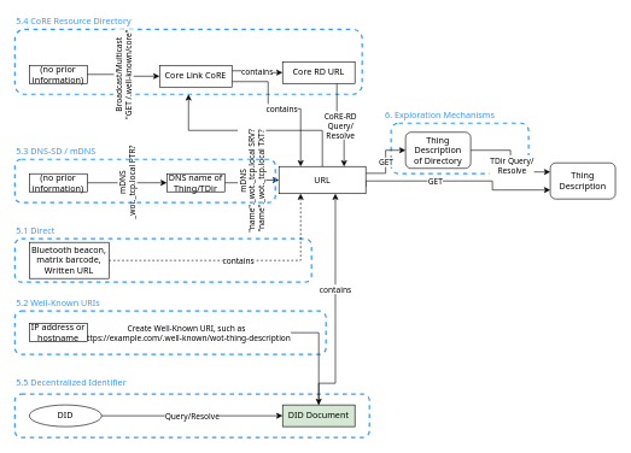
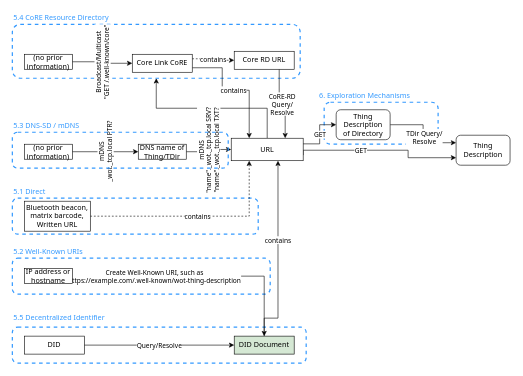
  <mxCell id="0" />
  <mxCell id="1" parent="0" />
  <mxCell id="2" value="" style="rounded=1;whiteSpace=wrap;html=1;fillColor=none;strokeWidth=2;dashed=1;strokeColor=#3399FF;fontFamily=Noto Sans;fontSource=https%3A%2F%2Ffonts.googleapis.com%2Fcss%3Ffamily%3DNoto%2BSans;" parent="1" vertex="1"><mxGeometry y="545" width="490" height="60" as="geometry" x="20" /></mxCell>
  <mxCell id="3" value="" style="rounded=1;whiteSpace=wrap;html=1;fillColor=none;strokeWidth=2;dashed=1;strokeColor=#3399FF;fontFamily=Noto Sans;fontSource=https%3A%2F%2Ffonts.googleapis.com%2Fcss%3Ffamily%3DNoto%2BSans;" parent="1" vertex="1"><mxGeometry y="330" width="410" height="60" as="geometry" x="20" /></mxCell>
  <mxCell id="4" value="" style="rounded=1;whiteSpace=wrap;html=1;fillColor=none;strokeWidth=2;dashed=1;strokeColor=#3399FF;fontFamily=Noto Sans;fontSource=https%3A%2F%2Ffonts.googleapis.com%2Fcss%3Ffamily%3DNoto%2BSans;" parent="1" vertex="1"><mxGeometry y="40" width="480" height="90" as="geometry" x="20" /></mxCell>
  <mxCell id="5" value="" style="rounded=1;whiteSpace=wrap;html=1;fillColor=none;strokeWidth=2;dashed=1;strokeColor=#3399FF;fontFamily=Noto Sans;fontSource=https%3A%2F%2Ffonts.googleapis.com%2Fcss%3Ffamily%3DNoto%2BSans;" parent="1" vertex="1"><mxGeometry x="540" y="170" width="190" height="70" as="geometry" /></mxCell>
  <mxCell id="6" value="CoRE-RD&lt;br&gt;&lt;div&gt;Query/&lt;/div&gt;&lt;div&gt;Resolve&lt;br&gt;&lt;/div&gt;" style="edgeStyle=orthogonalEdgeStyle;rounded=0;orthogonalLoop=1;jettySize=auto;html=1;exitX=0.75;exitY=0;exitDx=0;exitDy=0;entryX=0.75;entryY=1;entryDx=0;entryDy=0;startArrow=classic;startFill=1;endArrow=none;endFill=0;fontFamily=Noto Sans;fontSource=https%3A%2F%2Ffonts.googleapis.com%2Fcss%3Ffamily%3DNoto%2BSans;" parent="1" source="12" target="23" edge="1"><mxGeometry relative="1" as="geometry"><mxPoint x="769.04" y="90.99" as="targetPoint" /></mxGeometry></mxCell>
  <mxCell id="7" value="&lt;div&gt;Thing&lt;/div&gt;&lt;div&gt;Description&lt;br&gt;&lt;/div&gt;" style="rounded=1;whiteSpace=wrap;html=1;fontFamily=Noto Sans;fontSource=https%3A%2F%2Ffonts.googleapis.com%2Fcss%3Ffamily%3DNoto%2BSans;" parent="1" vertex="1"><mxGeometry x="760" y="225" width="90" height="50" as="geometry" /></mxCell>
  <mxCell id="8" style="edgeStyle=orthogonalEdgeStyle;rounded=0;orthogonalLoop=1;jettySize=auto;html=1;entryX=0;entryY=0.25;entryDx=0;entryDy=0;exitX=1;exitY=0.5;exitDx=0;exitDy=0;fontFamily=Noto Sans;fontSource=https%3A%2F%2Ffonts.googleapis.com%2Fcss%3Ffamily%3DNoto%2BSans;" parent="1" source="28" target="7" edge="1"><mxGeometry relative="1" as="geometry"><mxPoint x="680" y="127.5" as="sourcePoint" /><mxPoint x="730" y="227.5" as="targetPoint" /></mxGeometry></mxCell>
  <mxCell id="9" value="&lt;div&gt;TDir Query/&lt;/div&gt;&lt;div&gt;Resolve&lt;br&gt;&lt;/div&gt;" style="edgeLabel;html=1;align=center;verticalAlign=middle;resizable=0;points=[];fontFamily=Noto Sans;fontSource=https%3A%2F%2Ffonts.googleapis.com%2Fcss%3Ffamily%3DNoto%2BSans;" parent="8" vertex="1" connectable="0"><mxGeometry x="0.067" y="1" relative="1" as="geometry"><mxPoint as="offset" /></mxGeometry></mxCell>
  <mxCell id="10" value="&lt;div&gt;GET&lt;/div&gt;" style="edgeStyle=orthogonalEdgeStyle;rounded=0;orthogonalLoop=1;jettySize=auto;html=1;exitX=1;exitY=0.75;exitDx=0;exitDy=0;fontFamily=Noto Sans;fontSource=https%3A%2F%2Ffonts.googleapis.com%2Fcss%3Ffamily%3DNoto%2BSans;entryX=0;entryY=0.75;entryDx=0;entryDy=0;" parent="1" source="12" target="7" edge="1"><mxGeometry x="-0.245" relative="1" as="geometry"><mxPoint x="750" y="300" as="targetPoint" /><Array as="points"><mxPoint x="505" y="250" /><mxPoint x="680" y="250" /><mxPoint x="680" y="262" /></Array><mxPoint as="offset" /></mxGeometry></mxCell>
  <mxCell id="11" value="" style="edgeStyle=orthogonalEdgeStyle;rounded=0;orthogonalLoop=1;jettySize=auto;html=1;" parent="1" source="12" target="4" edge="1"><mxGeometry relative="1" as="geometry" /></mxCell>
  <mxCell id="12" value="URL" style="rounded=0;whiteSpace=wrap;html=1;fontFamily=Noto Sans;fontSource=https%3A%2F%2Ffonts.googleapis.com%2Fcss%3Ffamily%3DNoto%2BSans;points=[[0,0,0,0,0],[0,0.27,0,0,0],[0,0.5,0,0,0],[0,0.73,0,0,0],[0,1,0,0,0],[0.22,1,0,0,0],[0.25,0,0,0,0],[0.43,1,0,0,0],[0.5,0,0,0,0],[0.65,1,0,0,0],[0.75,0,0,0,0],[0.83,1,0,0,0],[1,0,0,0,0],[1,0.27,0,0,0],[1,0.5,0,0,0],[1,0.77,0,0,0],[1,1,0,0,0]];" parent="1" vertex="1"><mxGeometry x="385" y="230" width="120" height="37.5" as="geometry" /></mxCell>
  <mxCell id="13" value="Query/Resolve" style="edgeStyle=orthogonalEdgeStyle;rounded=0;orthogonalLoop=1;jettySize=auto;html=1;exitX=1;exitY=0.5;exitDx=0;exitDy=0;entryX=0;entryY=0.5;entryDx=0;entryDy=0;fontFamily=Noto Sans;fontSource=https%3A%2F%2Ffonts.googleapis.com%2Fcss%3Ffamily%3DNoto%2BSans;" parent="1" source="14" target="16" edge="1"><mxGeometry relative="1" as="geometry" /></mxCell>
- <mxCell id="14" value="DID" style="ellipse;whiteSpace=wrap;html=1;fontFamily=Noto Sans;fontSource=https%3A%2F%2Ffonts.googleapis.com%2Fcss%3Ffamily%3DNoto%2BSans;" parent="1" vertex="1"><mxGeometry x="40" y="560" width="100" height="30" as="geometry" /></mxCell>
+ <mxCell id="14" value="DID" style="rounded=0;whiteSpace=wrap;html=1;fontFamily=Noto Sans;fontSource=https%3A%2F%2Ffonts.googleapis.com%2Fcss%3Ffamily%3DNoto%2BSans;" parent="1" vertex="1"><mxGeometry x="40" y="560" width="100" height="30" as="geometry" /></mxCell>
  <mxCell id="15" value="contains" style="edgeStyle=orthogonalEdgeStyle;rounded=0;orthogonalLoop=1;jettySize=auto;html=1;exitX=0.5;exitY=0;exitDx=0;exitDy=0;fontFamily=Noto Sans;fontSource=https%3A%2F%2Ffonts.googleapis.com%2Fcss%3Ffamily%3DNoto%2BSans;entryX=0.65;entryY=1;entryDx=0;entryDy=0;entryPerimeter=0;" parent="1" source="16" target="12" edge="1"><mxGeometry x="0.16" relative="1" as="geometry"><mxPoint x="590" y="470" as="sourcePoint" /><mxPoint x="490" y="300" as="targetPoint" /><Array as="points"><mxPoint x="440" y="530" /><mxPoint x="463" y="530" /></Array><mxPoint as="offset" /></mxGeometry></mxCell>
  <mxCell id="16" value="DID Document" style="rounded=0;whiteSpace=wrap;html=1;fontFamily=Noto Sans;fontSource=https%3A%2F%2Ffonts.googleapis.com%2Fcss%3Ffamily%3DNoto%2BSans;fillColor=#d5e8d4;" parent="1" vertex="1"><mxGeometry x="390" y="560" width="100" height="30" as="geometry" /></mxCell>
  <mxCell id="17" value="contains" style="edgeStyle=orthogonalEdgeStyle;rounded=0;orthogonalLoop=1;jettySize=auto;html=1;exitX=1;exitY=0.75;exitDx=0;exitDy=0;fontFamily=Noto Sans;fontSource=https%3A%2F%2Ffonts.googleapis.com%2Fcss%3Ffamily%3DNoto%2BSans;" parent="1" source="19" target="12" edge="1"><mxGeometry relative="1" as="geometry"><mxPoint x="430" y="210" as="targetPoint" /><Array as="points"><mxPoint x="370" y="113" /><mxPoint x="370" y="150" /><mxPoint x="415" y="150" /></Array></mxGeometry></mxCell>
- <mxCell id="18" value="contains" style="edgeStyle=orthogonalEdgeStyle;rounded=0;orthogonalLoop=1;jettySize=auto;html=1;exitX=1;exitY=0.25;exitDx=0;exitDy=0;entryX=0;entryY=0.5;entryDx=0;entryDy=0;fontFamily=Noto Sans;fontSource=https%3A%2F%2Ffonts.googleapis.com%2Fcss%3Ffamily%3DNoto%2BSans;" parent="1" source="19" target="23" edge="1"><mxGeometry relative="1" as="geometry"><mxPoint x="580" y="105" as="targetPoint" /></mxGeometry></mxCell>
+ <mxCell id="18" value="contains" style="edgeStyle=orthogonalEdgeStyle;rounded=0;orthogonalLoop=1;jettySize=auto;html=1;exitX=1;exitY=0.25;exitDx=0;exitDy=0;entryX=0;entryY=0.5;entryDx=0;entryDy=0;fontFamily=Noto Sans;fontSource=https%3A%2F%2Ffonts.googleapis.com%2Fcss%3Ffamily%3DNoto%2BSans;dashed=1;" parent="1" source="19" target="23" edge="1"><mxGeometry relative="1" as="geometry"><mxPoint x="580" y="105" as="targetPoint" /></mxGeometry></mxCell>
  <mxCell id="19" value="Core Link CoRE" style="rounded=0;whiteSpace=wrap;html=1;fontFamily=Noto Sans;fontSource=https%3A%2F%2Ffonts.googleapis.com%2Fcss%3Ffamily%3DNoto%2BSans;" parent="1" vertex="1"><mxGeometry x="220" y="90" width="100" height="30" as="geometry" /></mxCell>
  <mxCell id="20" value="&lt;div&gt;Broadcast/Multicast &lt;br&gt;&lt;/div&gt;&lt;div&gt;&quot;GET /.well-known/core&quot;&lt;br&gt;&lt;/div&gt;" style="edgeStyle=orthogonalEdgeStyle;rounded=0;orthogonalLoop=1;jettySize=auto;html=1;exitX=1;exitY=0.5;exitDx=0;exitDy=0;entryX=0;entryY=0.5;entryDx=0;entryDy=0;startArrow=none;startFill=0;endArrow=classic;endFill=1;horizontal=0;fontFamily=Noto Sans;fontSource=https%3A%2F%2Ffonts.googleapis.com%2Fcss%3Ffamily%3DNoto%2BSans;" parent="1" source="22" target="19" edge="1"><mxGeometry relative="1" as="geometry" /></mxCell>
  <mxCell id="21" value="&lt;div&gt;mDNS&lt;/div&gt;&lt;div&gt;_wot._tcp.local PTR?&lt;br&gt;&lt;/div&gt;" style="edgeStyle=orthogonalEdgeStyle;rounded=0;orthogonalLoop=1;jettySize=auto;html=1;entryX=0;entryY=0.5;entryDx=0;entryDy=0;exitX=1;exitY=0.5;exitDx=0;exitDy=0;horizontal=0;fontFamily=Noto Sans;fontSource=https%3A%2F%2Ffonts.googleapis.com%2Fcss%3Ffamily%3DNoto%2BSans;" parent="1" source="30" target="25" edge="1"><mxGeometry relative="1" as="geometry"><mxPoint x="160" y="100" as="sourcePoint" /></mxGeometry></mxCell>
  <mxCell id="22" value="&lt;div&gt;(no prior&lt;/div&gt;&lt;div&gt;information)&lt;br&gt;&lt;/div&gt;" style="rounded=0;whiteSpace=wrap;html=1;fontFamily=Noto Sans;fontSource=https%3A%2F%2Ffonts.googleapis.com%2Fcss%3Ffamily%3DNoto%2BSans;" parent="1" vertex="1"><mxGeometry x="40" y="90" width="80" height="25" as="geometry" /></mxCell>
  <mxCell id="23" value="Core RD URL" style="rounded=0;whiteSpace=wrap;html=1;fontFamily=Noto Sans;fontSource=https%3A%2F%2Ffonts.googleapis.com%2Fcss%3Ffamily%3DNoto%2BSans;" parent="1" vertex="1"><mxGeometry x="390" y="85" width="100" height="30" as="geometry" /></mxCell>
  <mxCell id="24" value="&lt;div&gt;mDNS&lt;/div&gt;&lt;div&gt;&quot;name&quot;._wot._tcp.local SRV?&lt;/div&gt;&lt;div&gt;&quot;name&quot;._wot._tcp.local TXT?&lt;br&gt;&lt;/div&gt;" style="edgeStyle=orthogonalEdgeStyle;rounded=0;orthogonalLoop=1;jettySize=auto;html=1;exitX=1;exitY=0.5;exitDx=0;exitDy=0;entryX=0;entryY=0.5;entryDx=0;entryDy=0;horizontal=0;fontFamily=Noto Sans;fontSource=https%3A%2F%2Ffonts.googleapis.com%2Fcss%3Ffamily%3DNoto%2BSans;" parent="1" source="25" target="12" edge="1"><mxGeometry relative="1" as="geometry"><mxPoint x="160" y="187.5" as="targetPoint" /></mxGeometry></mxCell>
  <mxCell id="25" value="DNS name of Thing/TDir" style="rounded=0;whiteSpace=wrap;html=1;fontFamily=Noto Sans;fontSource=https%3A%2F%2Ffonts.googleapis.com%2Fcss%3Ffamily%3DNoto%2BSans;" parent="1" vertex="1"><mxGeometry x="230" y="240" width="80" height="25" as="geometry" /></mxCell>
  <mxCell id="26" value="contains" style="edgeStyle=orthogonalEdgeStyle;rounded=0;orthogonalLoop=1;jettySize=auto;html=1;exitX=1;exitY=0.5;exitDx=0;exitDy=0;entryX=0.25;entryY=1;entryDx=0;entryDy=0;fontFamily=Noto Sans;fontSource=https%3A%2F%2Ffonts.googleapis.com%2Fcss%3Ffamily%3DNoto%2BSans;dashed=1;" parent="1" source="27" target="12" edge="1"><mxGeometry relative="1" as="geometry"><mxPoint x="400" y="280" as="targetPoint" /></mxGeometry></mxCell>
  <mxCell id="27" value="&lt;div&gt;Bluetooth beacon,&lt;/div&gt;&lt;div&gt;matrix barcode,&lt;/div&gt;&lt;div&gt;Written URL&lt;/div&gt;" style="rounded=0;whiteSpace=wrap;html=1;fontFamily=Noto Sans;fontSource=https%3A%2F%2Ffonts.googleapis.com%2Fcss%3Ffamily%3DNoto%2BSans;" parent="1" vertex="1"><mxGeometry x="40" y="335" width="110" height="50" as="geometry" /></mxCell>
  <mxCell id="28" value="&lt;div&gt;Thing&lt;/div&gt;&lt;div&gt;Description&lt;/div&gt;&lt;div&gt;of Directory&lt;br&gt;&lt;/div&gt;" style="rounded=1;whiteSpace=wrap;html=1;fontFamily=Noto Sans;fontSource=https%3A%2F%2Ffonts.googleapis.com%2Fcss%3Ffamily%3DNoto%2BSans;" parent="1" vertex="1"><mxGeometry x="560" y="182.5" width="90" height="50" as="geometry" /></mxCell>
  <mxCell id="29" value="&lt;div&gt;GET&lt;/div&gt;" style="edgeStyle=orthogonalEdgeStyle;rounded=0;orthogonalLoop=1;jettySize=auto;html=1;entryX=0;entryY=0.5;entryDx=0;entryDy=0;exitX=1;exitY=0.25;exitDx=0;exitDy=0;fontFamily=Noto Sans;fontSource=https%3A%2F%2Ffonts.googleapis.com%2Fcss%3Ffamily%3DNoto%2BSans;" parent="1" source="12" target="28" edge="1"><mxGeometry relative="1" as="geometry"><mxPoint x="490" y="270" as="sourcePoint" /><mxPoint x="570" y="325" as="targetPoint" /></mxGeometry></mxCell>
  <mxCell id="30" value="&lt;div&gt;(no prior&lt;/div&gt;&lt;div&gt;information)&lt;br&gt;&lt;/div&gt;" style="rounded=0;whiteSpace=wrap;html=1;fontFamily=Noto Sans;fontSource=https%3A%2F%2Ffonts.googleapis.com%2Fcss%3Ffamily%3DNoto%2BSans;" parent="1" vertex="1"><mxGeometry x="40" y="240" width="80" height="25" as="geometry" /></mxCell>
  <mxCell id="31" value="5.4 CoRE Resource Directory" style="text;html=1;strokeColor=none;fillColor=none;align=left;verticalAlign=middle;whiteSpace=wrap;rounded=0;dashed=1;fontColor=#3399FF;fontFamily=Noto Sans;fontSource=https%3A%2F%2Ffonts.googleapis.com%2Fcss%3Ffamily%3DNoto%2BSans;" parent="1" vertex="1"><mxGeometry y="20" width="180" height="20" as="geometry" x="20" /></mxCell>
  <mxCell id="32" value="" style="rounded=1;whiteSpace=wrap;html=1;fillColor=none;strokeWidth=2;dashed=1;strokeColor=#3399FF;fontFamily=Noto Sans;fontSource=https%3A%2F%2Ffonts.googleapis.com%2Fcss%3Ffamily%3DNoto%2BSans;" parent="1" vertex="1"><mxGeometry y="220" width="360" height="60" as="geometry" x="20" /></mxCell>
  <mxCell id="33" value="5.3 DNS-SD / mDNS" style="text;html=1;strokeColor=none;fillColor=none;align=left;verticalAlign=middle;whiteSpace=wrap;rounded=0;dashed=1;fontColor=#3399FF;fontFamily=Noto Sans;fontSource=https%3A%2F%2Ffonts.googleapis.com%2Fcss%3Ffamily%3DNoto%2BSans;" parent="1" vertex="1"><mxGeometry y="200" width="180" height="20" as="geometry" x="20" /></mxCell>
  <mxCell id="34" value="5.1 Direct" style="text;html=1;strokeColor=none;fillColor=none;align=left;verticalAlign=middle;whiteSpace=wrap;rounded=0;dashed=1;fontColor=#3399FF;fontFamily=Noto Sans;fontSource=https%3A%2F%2Ffonts.googleapis.com%2Fcss%3Ffamily%3DNoto%2BSans;" parent="1" vertex="1"><mxGeometry y="310" width="180" height="20" as="geometry" x="20" /></mxCell>
  <mxCell id="35" value="5.5 Decentralized Identifier" style="text;html=1;strokeColor=none;fillColor=none;align=left;verticalAlign=middle;whiteSpace=wrap;rounded=0;dashed=1;fontColor=#3399FF;fontFamily=Noto Sans;fontSource=https%3A%2F%2Ffonts.googleapis.com%2Fcss%3Ffamily%3DNoto%2BSans;" parent="1" vertex="1"><mxGeometry y="520" width="180" height="20" as="geometry" x="20" /></mxCell>
  <mxCell id="36" value="6. Exploration Mechanisms" style="text;html=1;strokeColor=none;fillColor=none;align=left;verticalAlign=middle;whiteSpace=wrap;rounded=0;dashed=1;fontColor=#3399FF;fontFamily=Noto Sans;fontSource=https%3A%2F%2Ffonts.googleapis.com%2Fcss%3Ffamily%3DNoto%2BSans;" parent="1" vertex="1"><mxGeometry x="530" y="150" width="180" height="20" as="geometry" /></mxCell>
  <mxCell id="37" value="" style="rounded=1;whiteSpace=wrap;html=1;fillColor=none;strokeWidth=2;dashed=1;strokeColor=#3399FF;fontFamily=Noto Sans;fontSource=https%3A%2F%2Ffonts.googleapis.com%2Fcss%3Ffamily%3DNoto%2BSans;" parent="1" vertex="1"><mxGeometry y="430" width="430" height="60" as="geometry" x="20" /></mxCell>
  <mxCell id="38" value="Create Well-Known URI, such as&lt;br&gt;https://example.com/.well-known/wot-thing-description" style="edgeStyle=orthogonalEdgeStyle;rounded=0;orthogonalLoop=1;jettySize=auto;html=1;exitX=1;exitY=0.5;exitDx=0;exitDy=0;startArrow=none;startFill=0;endArrow=classic;endFill=1;horizontal=1;fontFamily=Noto Sans;fontSource=https%3A%2F%2Ffonts.googleapis.com%2Fcss%3Ffamily%3DNoto%2BSans;" parent="1" source="39" target="16" edge="1"><mxGeometry x="-0.349" relative="1" as="geometry"><mxPoint x="440" y="280" as="targetPoint" /><mxPoint as="offset" /></mxGeometry></mxCell>
  <mxCell id="39" value="IP address or hostname" style="rounded=0;whiteSpace=wrap;html=1;fontFamily=Noto Sans;fontSource=https%3A%2F%2Ffonts.googleapis.com%2Fcss%3Ffamily%3DNoto%2BSans;" parent="1" vertex="1"><mxGeometry x="40" y="447.5" width="80" height="25" as="geometry" /></mxCell>
  <mxCell id="40" value="5.2 Well-Known URIs" style="text;html=1;strokeColor=none;fillColor=none;align=left;verticalAlign=middle;whiteSpace=wrap;rounded=0;dashed=1;fontColor=#3399FF;fontFamily=Noto Sans;fontSource=https%3A%2F%2Ffonts.googleapis.com%2Fcss%3Ffamily%3DNoto%2BSans;" parent="1" vertex="1"><mxGeometry y="410" width="180" height="20" as="geometry" x="20" /></mxCell>
